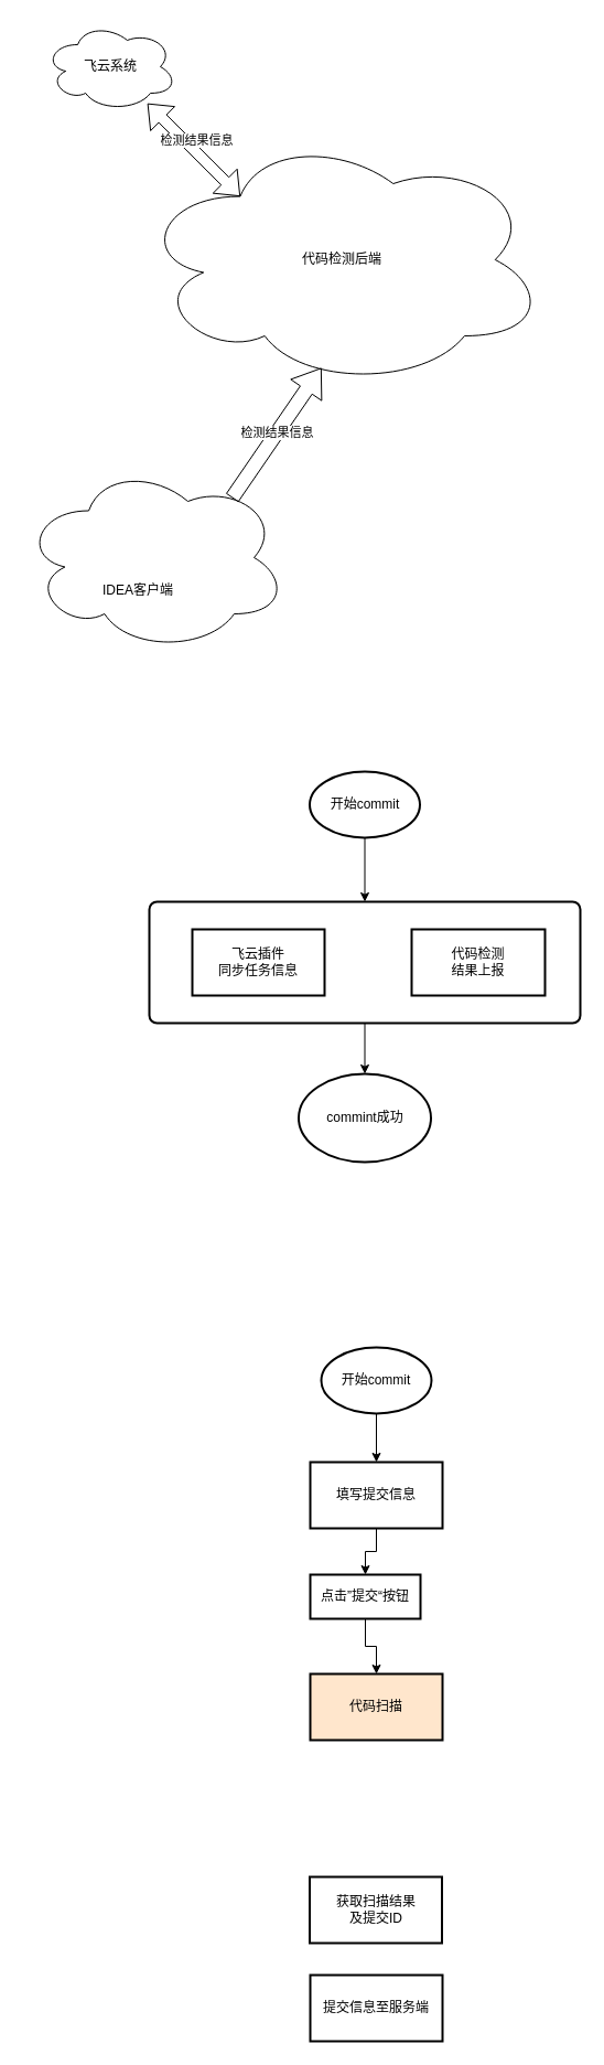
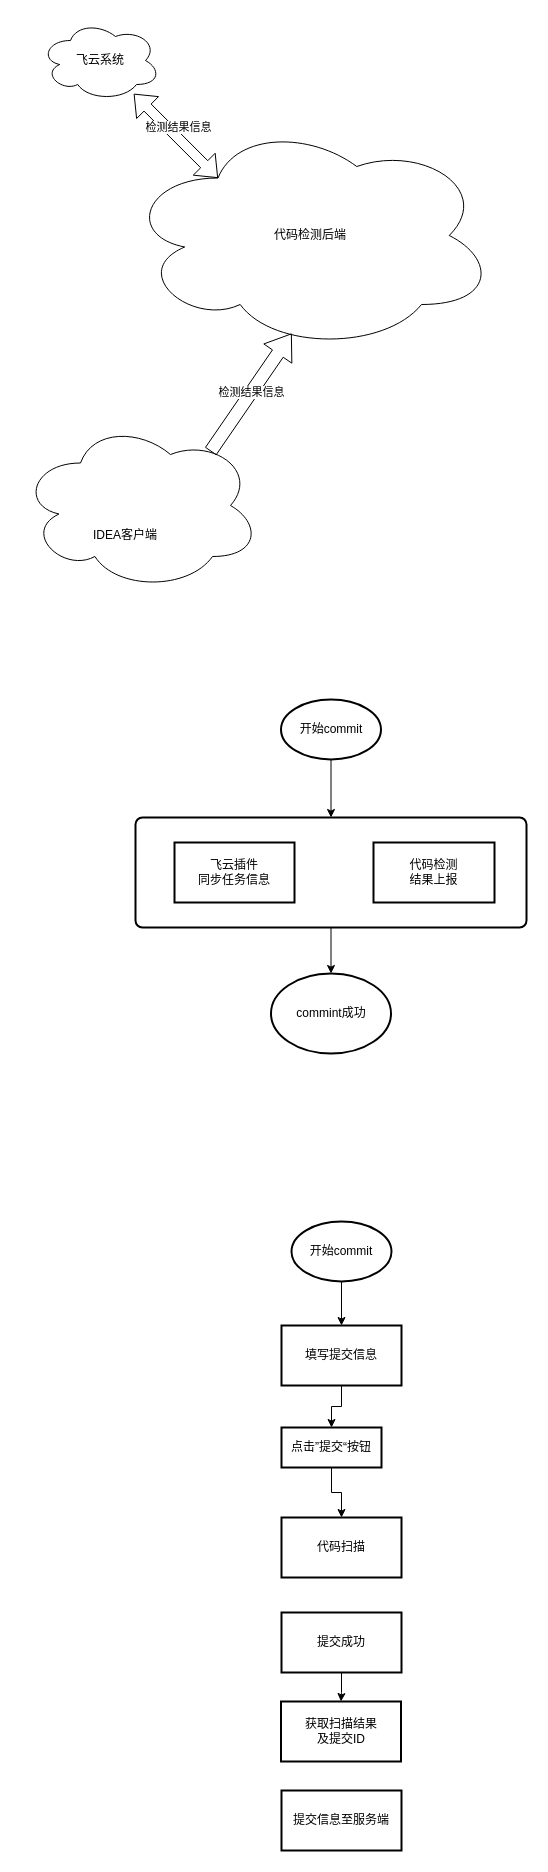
  <mxCell id="0" />
  <mxCell id="1" parent="0" />
  <mxCell id="2" value="" style="edgeStyle=orthogonalEdgeStyle;rounded=0;orthogonalLoop=1;jettySize=auto;html=1;" parent="1" source="3" target="15" edge="1"><mxGeometry relative="1" as="geometry" /></mxCell>
  <mxCell id="3" value="" style="rounded=1;whiteSpace=wrap;html=1;absoluteArcSize=1;arcSize=14;strokeWidth=2;" parent="1" vertex="1"><mxGeometry x="135" y="817" width="391" height="110" as="geometry" /></mxCell>
  <mxCell id="4" value="飞云系统" style="ellipse;shape=cloud;whiteSpace=wrap;html=1;" parent="1" vertex="1"><mxGeometry x="40" y="20" width="120" height="80" as="geometry" /></mxCell>
  <mxCell id="5" value="代码检测后端" style="ellipse;shape=cloud;whiteSpace=wrap;html=1;" parent="1" vertex="1"><mxGeometry x="125" y="120" width="370" height="230" as="geometry" /></mxCell>
  <mxCell id="6" value="" style="ellipse;shape=cloud;whiteSpace=wrap;html=1;" parent="1" vertex="1"><mxGeometry x="20" y="420" width="240" height="170" as="geometry" /></mxCell>
  <mxCell id="7" value="" style="shape=flexArrow;endArrow=classic;startArrow=classic;html=1;exitX=0.25;exitY=0.25;exitDx=0;exitDy=0;exitPerimeter=0;" parent="1" source="5" target="4" edge="1"><mxGeometry width="50" height="50" relative="1" as="geometry"><mxPoint x="160" y="150" as="sourcePoint" /><mxPoint x="210" y="100" as="targetPoint" /></mxGeometry></mxCell>
  <mxCell id="8" value="检测结果信息" style="edgeLabel;html=1;align=center;verticalAlign=middle;resizable=0;points=[];" parent="7" vertex="1" connectable="0"><mxGeometry x="0.086" y="-9" relative="1" as="geometry"><mxPoint y="1" as="offset" /></mxGeometry></mxCell>
  <mxCell id="9" value="IDEA客户端" style="text;html=1;strokeColor=none;fillColor=none;align=center;verticalAlign=middle;whiteSpace=wrap;rounded=0;" parent="1" vertex="1"><mxGeometry x="80" y="520" width="90" height="30" as="geometry" /></mxCell>
  <mxCell id="10" value="检测结果信息" style="shape=flexArrow;endArrow=classic;html=1;exitX=0.792;exitY=0.182;exitDx=0;exitDy=0;exitPerimeter=0;width=13;endSize=7.62;entryX=0.449;entryY=0.926;entryDx=0;entryDy=0;entryPerimeter=0;" parent="1" source="6" target="5" edge="1"><mxGeometry width="50" height="50" relative="1" as="geometry"><mxPoint x="220" y="410" as="sourcePoint" /><mxPoint x="270" y="360" as="targetPoint" /></mxGeometry></mxCell>
  <mxCell id="11" value="" style="edgeStyle=orthogonalEdgeStyle;rounded=0;orthogonalLoop=1;jettySize=auto;html=1;" parent="1" source="12" target="3" edge="1"><mxGeometry relative="1" as="geometry" /></mxCell>
  <mxCell id="12" value="开始commit" style="strokeWidth=2;html=1;shape=mxgraph.flowchart.start_1;whiteSpace=wrap;" parent="1" vertex="1"><mxGeometry x="280.5" y="699" width="100" height="60" as="geometry" /></mxCell>
  <mxCell id="13" value="飞云插件&lt;br&gt;同步任务信息" style="whiteSpace=wrap;html=1;strokeWidth=2;" parent="1" vertex="1"><mxGeometry x="174" y="842" width="120" height="60" as="geometry" /></mxCell>
  <mxCell id="14" value="代码检测&lt;br&gt;结果上报" style="whiteSpace=wrap;html=1;strokeWidth=2;" parent="1" vertex="1"><mxGeometry x="373" y="842" width="121" height="60" as="geometry" /></mxCell>
  <mxCell id="15" value="commint成功" style="ellipse;whiteSpace=wrap;html=1;strokeWidth=2;" parent="1" vertex="1"><mxGeometry x="270.5" y="973" width="120" height="80" as="geometry" /></mxCell>
  <mxCell id="16" value="" style="edgeStyle=orthogonalEdgeStyle;rounded=0;orthogonalLoop=1;jettySize=auto;html=1;" edge="1" parent="1" source="17" target="19"><mxGeometry relative="1" as="geometry" /></mxCell>
  <mxCell id="17" value="开始commit" style="strokeWidth=2;html=1;shape=mxgraph.flowchart.start_1;whiteSpace=wrap;" vertex="1" parent="1"><mxGeometry x="291" y="1221" width="100" height="60" as="geometry" /></mxCell>
  <mxCell id="18" value="" style="edgeStyle=orthogonalEdgeStyle;rounded=0;orthogonalLoop=1;jettySize=auto;html=1;" edge="1" parent="1" source="19" target="21"><mxGeometry relative="1" as="geometry" /></mxCell>
  <mxCell id="19" value="填写提交信息" style="whiteSpace=wrap;html=1;strokeWidth=2;" vertex="1" parent="1"><mxGeometry x="281" y="1325" width="120" height="60" as="geometry" /></mxCell>
  <mxCell id="20" value="" style="edgeStyle=orthogonalEdgeStyle;rounded=0;orthogonalLoop=1;jettySize=auto;html=1;" edge="1" parent="1" source="21" target="22"><mxGeometry relative="1" as="geometry" /></mxCell>
  <mxCell id="21" value="点击”提交“按钮" style="whiteSpace=wrap;html=1;strokeWidth=2;" vertex="1" parent="1"><mxGeometry x="281" y="1427" width="100" height="40" as="geometry" /></mxCell>
- <mxCell id="22" value="代码扫描" style="whiteSpace=wrap;html=1;strokeWidth=2;fillColor=#ffe6cc;" vertex="1" parent="1"><mxGeometry x="281" y="1517" width="120" height="60" as="geometry" /></mxCell>
+ <mxCell id="22" value="代码扫描" style="whiteSpace=wrap;html=1;strokeWidth=2;" vertex="1" parent="1"><mxGeometry x="281" y="1517" width="120" height="60" as="geometry" /></mxCell>
+ <mxCell id="23" value="" style="edgeStyle=orthogonalEdgeStyle;rounded=0;orthogonalLoop=1;jettySize=auto;html=1;" edge="1" parent="1" source="24" target="25"><mxGeometry relative="1" as="geometry" /></mxCell>
+ <mxCell id="24" value="提交成功" style="whiteSpace=wrap;html=1;strokeWidth=2;" vertex="1" parent="1"><mxGeometry x="281" y="1612" width="120" height="60" as="geometry" /></mxCell>
  <mxCell id="25" value="获取扫描结果&lt;br&gt;及提交ID" style="whiteSpace=wrap;html=1;strokeWidth=2;" vertex="1" parent="1"><mxGeometry x="280.5" y="1701" width="120" height="60" as="geometry" /></mxCell>
  <mxCell id="26" value="提交信息至服务端" style="whiteSpace=wrap;html=1;strokeWidth=2;" vertex="1" parent="1"><mxGeometry x="281" y="1790" width="120" height="60" as="geometry" /></mxCell>
